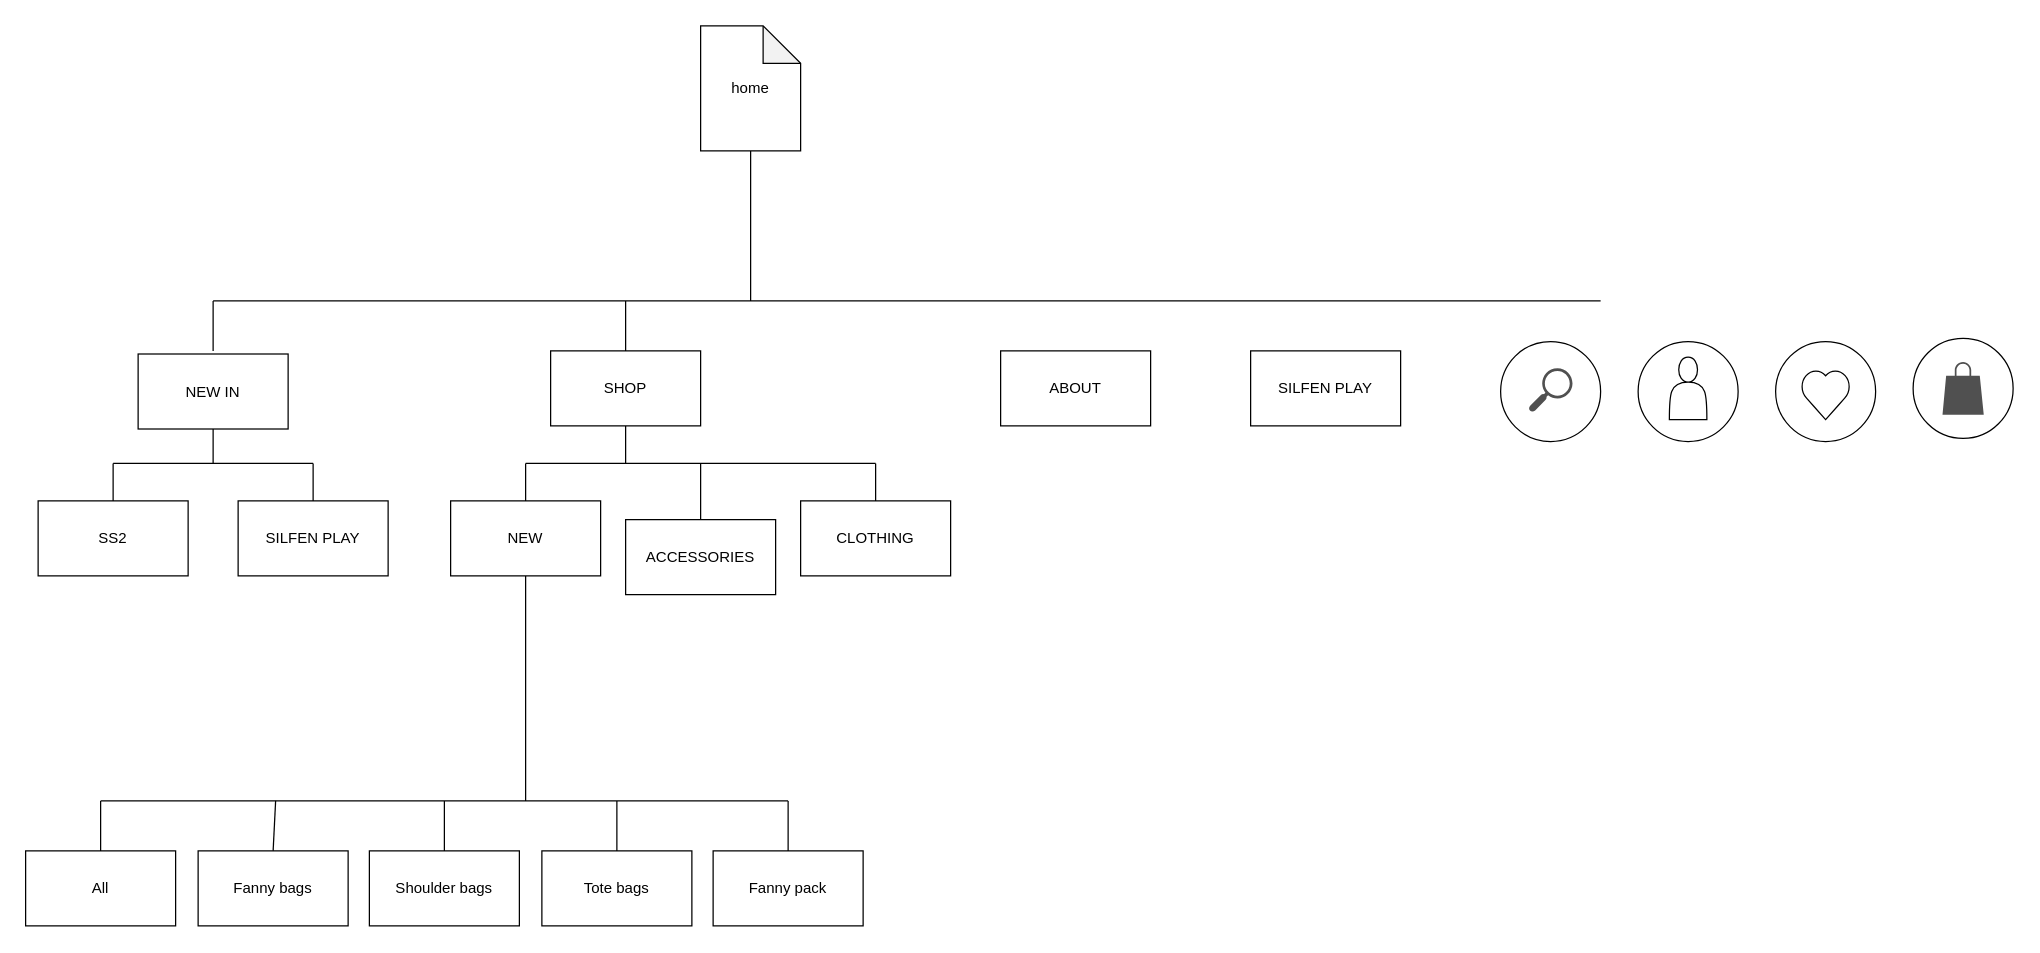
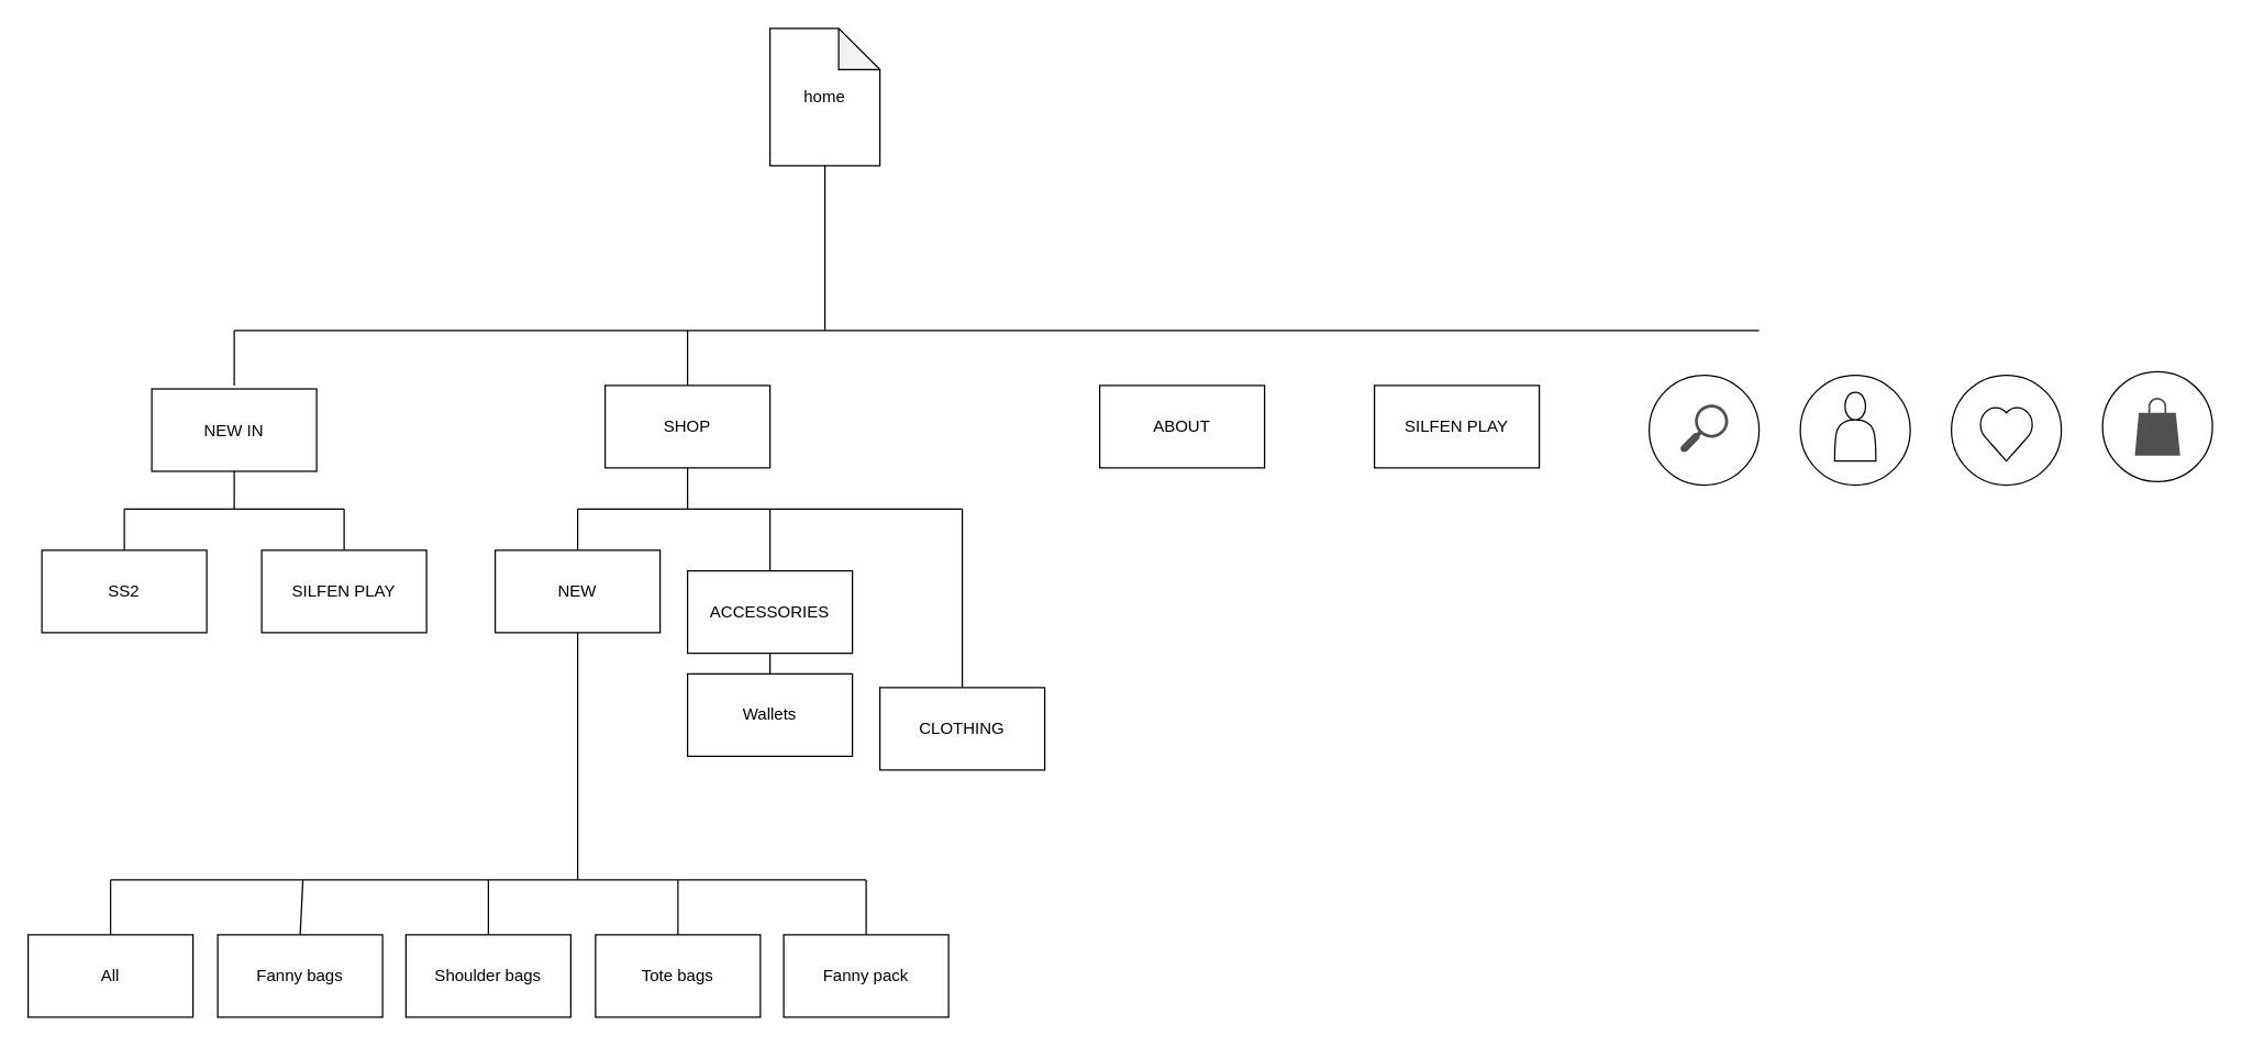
  <mxCell id="0" />
  <mxCell id="1" parent="0" />
  <mxCell id="2" value="home" style="shape=note;whiteSpace=wrap;html=1;backgroundOutline=1;darkOpacity=0.05;" vertex="1" parent="1"><mxGeometry x="560" y="20" width="80" height="100" as="geometry" /></mxCell>
  <mxCell id="3" value="NEW IN" style="rounded=0;whiteSpace=wrap;html=1;" vertex="1" parent="1"><mxGeometry x="110" y="282.5" width="120" height="60" as="geometry" /></mxCell>
  <mxCell id="4" value="SHOP" style="rounded=0;whiteSpace=wrap;html=1;" vertex="1" parent="1"><mxGeometry x="440" y="280" width="120" height="60" as="geometry" /></mxCell>
  <mxCell id="5" value="ABOUT" style="rounded=0;whiteSpace=wrap;html=1;" vertex="1" parent="1"><mxGeometry x="800" y="280" width="120" height="60" as="geometry" /></mxCell>
  <mxCell id="6" value="SILFEN PLAY" style="rounded=0;whiteSpace=wrap;html=1;" vertex="1" parent="1"><mxGeometry x="1000" y="280" width="120" height="60" as="geometry" /></mxCell>
  <mxCell id="7" value="SS2" style="rounded=0;whiteSpace=wrap;html=1;" vertex="1" parent="1"><mxGeometry x="30" y="400" width="120" height="60" as="geometry" /></mxCell>
  <mxCell id="8" value="" style="endArrow=none;html=1;entryX=0.5;entryY=1;entryDx=0;entryDy=0;entryPerimeter=0;" edge="1" parent="1" target="2"><mxGeometry width="50" height="50" relative="1" as="geometry"><mxPoint x="600" y="240" as="sourcePoint" /><mxPoint x="560" y="380" as="targetPoint" /></mxGeometry></mxCell>
  <mxCell id="9" value="" style="endArrow=none;html=1;" edge="1" parent="1"><mxGeometry width="50" height="50" relative="1" as="geometry"><mxPoint x="170" y="240" as="sourcePoint" /><mxPoint x="1280" y="240" as="targetPoint" /></mxGeometry></mxCell>
  <mxCell id="10" value="All" style="rounded=0;whiteSpace=wrap;html=1;" vertex="1" parent="1"><mxGeometry x="20" y="680" width="120" height="60" as="geometry" /></mxCell>
  <mxCell id="11" value="Fanny bags" style="rounded=0;whiteSpace=wrap;html=1;" vertex="1" parent="1"><mxGeometry x="158" y="680" width="120" height="60" as="geometry" /></mxCell>
  <mxCell id="12" value="SILFEN PLAY" style="rounded=0;whiteSpace=wrap;html=1;" vertex="1" parent="1"><mxGeometry x="190" y="400" width="120" height="60" as="geometry" /></mxCell>
  <mxCell id="13" value="" style="group" vertex="1" connectable="0" parent="1"><mxGeometry x="1530" y="270" width="80" height="80" as="geometry" /></mxCell>
  <mxCell id="14" value="" style="ellipse;whiteSpace=wrap;html=1;aspect=fixed;" vertex="1" parent="13"><mxGeometry width="80" height="80" as="geometry" /></mxCell>
  <mxCell id="15" value="" style="sketch=0;pointerEvents=1;shadow=0;dashed=0;html=1;strokeColor=none;fillColor=#505050;labelPosition=center;verticalLabelPosition=bottom;verticalAlign=top;outlineConnect=0;align=center;shape=mxgraph.office.concepts.marketplace_shopping_bag;" vertex="1" parent="13"><mxGeometry x="23.5" y="18.92" width="33" height="42.16" as="geometry" /></mxCell>
  <mxCell id="16" value="" style="group" vertex="1" connectable="0" parent="1"><mxGeometry x="1420" y="272.5" width="80" height="80" as="geometry" /></mxCell>
  <mxCell id="17" value="" style="ellipse;whiteSpace=wrap;html=1;aspect=fixed;" vertex="1" parent="16"><mxGeometry width="80" height="80" as="geometry" /></mxCell>
  <mxCell id="18" value="" style="verticalLabelPosition=bottom;verticalAlign=top;html=1;shape=mxgraph.basic.heart" vertex="1" parent="16"><mxGeometry x="20" y="22.5" width="40" height="40" as="geometry" /></mxCell>
  <mxCell id="19" value="" style="group" vertex="1" connectable="0" parent="1"><mxGeometry x="1310" y="272.5" width="80" height="80" as="geometry" /></mxCell>
  <mxCell id="20" value="" style="ellipse;whiteSpace=wrap;html=1;aspect=fixed;" vertex="1" parent="19"><mxGeometry width="80" height="80" as="geometry" /></mxCell>
  <mxCell id="21" value="" style="shape=actor;whiteSpace=wrap;html=1;" vertex="1" parent="19"><mxGeometry x="25" y="12.5" width="30" height="50" as="geometry" /></mxCell>
  <mxCell id="22" value="" style="group" vertex="1" connectable="0" parent="1"><mxGeometry x="1200" y="272.5" width="80" height="80" as="geometry" /></mxCell>
  <mxCell id="23" value="" style="ellipse;whiteSpace=wrap;html=1;aspect=fixed;" vertex="1" parent="22"><mxGeometry width="80" height="80" as="geometry" /></mxCell>
  <mxCell id="24" value="" style="sketch=0;pointerEvents=1;shadow=0;dashed=0;html=1;strokeColor=none;fillColor=#505050;labelPosition=center;verticalLabelPosition=bottom;verticalAlign=top;outlineConnect=0;align=center;shape=mxgraph.office.concepts.search;" vertex="1" parent="22"><mxGeometry x="22.5" y="21.42" width="35" height="35" as="geometry" /></mxCell>
  <mxCell id="25" value="Shoulder bags&lt;span style=&quot;color: rgba(0 , 0 , 0 , 0) ; font-family: monospace ; font-size: 0px&quot;&gt;%3CmxGraphModel%3E%3Croot%3E%3CmxCell%20id%3D%220%22%2F%3E%3CmxCell%20id%3D%221%22%20parent%3D%220%22%2F%3E%3CmxCell%20id%3D%222%22%20value%3D%22Crossbody%20bags%22%20style%3D%22rounded%3D0%3BwhiteSpace%3Dwrap%3Bhtml%3D1%3B%22%20vertex%3D%221%22%20parent%3D%221%22%3E%3CmxGeometry%20x%3D%22319%22%20y%3D%22360%22%20width%3D%22120%22%20height%3D%2260%22%20as%3D%22geometry%22%2F%3E%3C%2FmxCell%3E%3C%2Froot%3E%3C%2FmxGraphModel%3E&lt;/span&gt;" style="rounded=0;whiteSpace=wrap;html=1;" vertex="1" parent="1"><mxGeometry x="295" y="680" width="120" height="60" as="geometry" /></mxCell>
  <mxCell id="26" value="Tote bags" style="rounded=0;whiteSpace=wrap;html=1;" vertex="1" parent="1"><mxGeometry x="433" y="680" width="120" height="60" as="geometry" /></mxCell>
  <mxCell id="27" value="Fanny pack" style="rounded=0;whiteSpace=wrap;html=1;" vertex="1" parent="1"><mxGeometry x="570" y="680" width="120" height="60" as="geometry" /></mxCell>
  <mxCell id="28" value="NEW" style="rounded=0;whiteSpace=wrap;html=1;" vertex="1" parent="1"><mxGeometry x="360" y="400" width="120" height="60" as="geometry" /></mxCell>
- <mxCell id="29" value="CLOTHING" style="rounded=0;whiteSpace=wrap;html=1;" vertex="1" parent="1"><mxGeometry x="640" y="400" width="120" height="60" as="geometry" /></mxCell>
+ <mxCell id="29" value="CLOTHING" style="rounded=0;whiteSpace=wrap;html=1;" vertex="1" parent="1"><mxGeometry x="640" y="500" width="120" height="60" as="geometry" /></mxCell>
  <mxCell id="30" value="ACCESSORIES" style="rounded=0;whiteSpace=wrap;html=1;" vertex="1" parent="1"><mxGeometry x="500" y="415" width="120" height="60" as="geometry" /></mxCell>
  <mxCell id="31" value="" style="endArrow=none;html=1;entryX=0.5;entryY=1;entryDx=0;entryDy=0;" edge="1" parent="1" target="28"><mxGeometry width="50" height="50" relative="1" as="geometry"><mxPoint x="420" y="640" as="sourcePoint" /><mxPoint x="360" y="590" as="targetPoint" /></mxGeometry></mxCell>
  <mxCell id="32" value="" style="endArrow=none;html=1;" edge="1" parent="1"><mxGeometry width="50" height="50" relative="1" as="geometry"><mxPoint x="80" y="640" as="sourcePoint" /><mxPoint x="630" y="640" as="targetPoint" /></mxGeometry></mxCell>
  <mxCell id="33" value="" style="endArrow=none;html=1;entryX=0.5;entryY=0;entryDx=0;entryDy=0;" edge="1" parent="1" target="10"><mxGeometry width="50" height="50" relative="1" as="geometry"><mxPoint x="80" y="640" as="sourcePoint" /><mxPoint x="590" y="630" as="targetPoint" /></mxGeometry></mxCell>
  <mxCell id="34" value="" style="endArrow=none;html=1;exitX=0.5;exitY=0;exitDx=0;exitDy=0;" edge="1" parent="1" source="11"><mxGeometry width="50" height="50" relative="1" as="geometry"><mxPoint x="540" y="680" as="sourcePoint" /><mxPoint x="220" y="640" as="targetPoint" /></mxGeometry></mxCell>
  <mxCell id="35" value="" style="endArrow=none;html=1;exitX=0.5;exitY=0;exitDx=0;exitDy=0;" edge="1" parent="1" source="25"><mxGeometry width="50" height="50" relative="1" as="geometry"><mxPoint x="540" y="680" as="sourcePoint" /><mxPoint x="355" y="640" as="targetPoint" /></mxGeometry></mxCell>
  <mxCell id="36" value="" style="endArrow=none;html=1;exitX=0.5;exitY=0;exitDx=0;exitDy=0;" edge="1" parent="1" source="26"><mxGeometry width="50" height="50" relative="1" as="geometry"><mxPoint x="540" y="680" as="sourcePoint" /><mxPoint x="493" y="640" as="targetPoint" /></mxGeometry></mxCell>
  <mxCell id="37" value="" style="endArrow=none;html=1;exitX=0.5;exitY=0;exitDx=0;exitDy=0;" edge="1" parent="1" source="27"><mxGeometry width="50" height="50" relative="1" as="geometry"><mxPoint x="540" y="680" as="sourcePoint" /><mxPoint x="630" y="640" as="targetPoint" /></mxGeometry></mxCell>
+ <mxCell id="38" value="Wallets" style="rounded=0;whiteSpace=wrap;html=1;" vertex="1" parent="1"><mxGeometry x="500" y="490" width="120" height="60" as="geometry" /></mxCell>
+ <mxCell id="39" value="" style="endArrow=none;html=1;exitX=0.5;exitY=0;exitDx=0;exitDy=0;entryX=0.5;entryY=1;entryDx=0;entryDy=0;" edge="1" parent="1" source="38" target="30"><mxGeometry width="50" height="50" relative="1" as="geometry"><mxPoint x="540" y="440" as="sourcePoint" /><mxPoint x="590" y="390" as="targetPoint" /></mxGeometry></mxCell>
  <mxCell id="40" value="" style="endArrow=none;html=1;" edge="1" parent="1"><mxGeometry width="50" height="50" relative="1" as="geometry"><mxPoint x="170" y="280" as="sourcePoint" /><mxPoint x="170" y="240" as="targetPoint" /></mxGeometry></mxCell>
  <mxCell id="41" value="" style="endArrow=none;html=1;exitX=0.5;exitY=1;exitDx=0;exitDy=0;" edge="1" parent="1" source="3"><mxGeometry width="50" height="50" relative="1" as="geometry"><mxPoint x="360" y="310" as="sourcePoint" /><mxPoint x="170" y="370" as="targetPoint" /></mxGeometry></mxCell>
  <mxCell id="42" value="" style="endArrow=none;html=1;" edge="1" parent="1"><mxGeometry width="50" height="50" relative="1" as="geometry"><mxPoint x="90" y="370" as="sourcePoint" /><mxPoint x="250" y="370" as="targetPoint" /></mxGeometry></mxCell>
  <mxCell id="43" value="" style="endArrow=none;html=1;exitX=0.5;exitY=0;exitDx=0;exitDy=0;" edge="1" parent="1" source="7"><mxGeometry width="50" height="50" relative="1" as="geometry"><mxPoint x="90" y="390" as="sourcePoint" /><mxPoint x="90" y="370" as="targetPoint" /></mxGeometry></mxCell>
  <mxCell id="44" value="" style="endArrow=none;html=1;exitX=0.5;exitY=0;exitDx=0;exitDy=0;" edge="1" parent="1" source="12"><mxGeometry width="50" height="50" relative="1" as="geometry"><mxPoint x="360" y="310" as="sourcePoint" /><mxPoint x="250" y="370" as="targetPoint" /></mxGeometry></mxCell>
  <mxCell id="45" value="" style="endArrow=none;html=1;exitX=0.5;exitY=0;exitDx=0;exitDy=0;" edge="1" parent="1" source="4"><mxGeometry width="50" height="50" relative="1" as="geometry"><mxPoint x="520" y="430" as="sourcePoint" /><mxPoint x="500" y="240" as="targetPoint" /></mxGeometry></mxCell>
  <mxCell id="46" value="" style="endArrow=none;html=1;exitX=0.5;exitY=1;exitDx=0;exitDy=0;" edge="1" parent="1" source="4"><mxGeometry width="50" height="50" relative="1" as="geometry"><mxPoint x="530" y="420" as="sourcePoint" /><mxPoint x="500" y="370" as="targetPoint" /></mxGeometry></mxCell>
  <mxCell id="47" value="" style="endArrow=none;html=1;" edge="1" parent="1"><mxGeometry width="50" height="50" relative="1" as="geometry"><mxPoint x="420" y="370" as="sourcePoint" /><mxPoint x="700" y="370" as="targetPoint" /></mxGeometry></mxCell>
  <mxCell id="48" value="" style="endArrow=none;html=1;exitX=0.5;exitY=0;exitDx=0;exitDy=0;" edge="1" parent="1" source="28"><mxGeometry width="50" height="50" relative="1" as="geometry"><mxPoint x="530" y="420" as="sourcePoint" /><mxPoint x="420" y="370" as="targetPoint" /></mxGeometry></mxCell>
  <mxCell id="49" value="" style="endArrow=none;html=1;exitX=0.5;exitY=0;exitDx=0;exitDy=0;" edge="1" parent="1" source="30"><mxGeometry width="50" height="50" relative="1" as="geometry"><mxPoint x="530" y="420" as="sourcePoint" /><mxPoint x="560" y="370" as="targetPoint" /></mxGeometry></mxCell>
  <mxCell id="50" value="" style="endArrow=none;html=1;exitX=0.5;exitY=0;exitDx=0;exitDy=0;" edge="1" parent="1" source="29"><mxGeometry width="50" height="50" relative="1" as="geometry"><mxPoint x="530" y="420" as="sourcePoint" /><mxPoint x="700" y="370" as="targetPoint" /></mxGeometry></mxCell>
